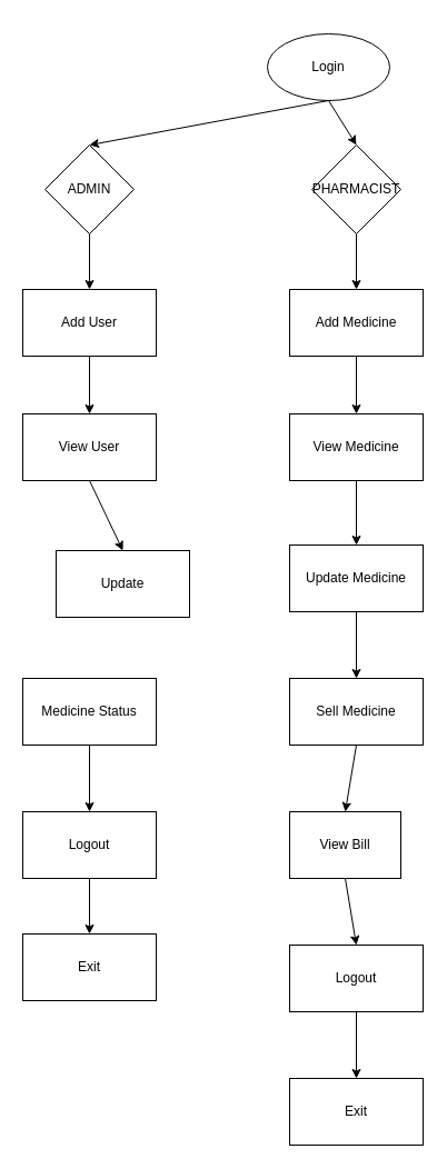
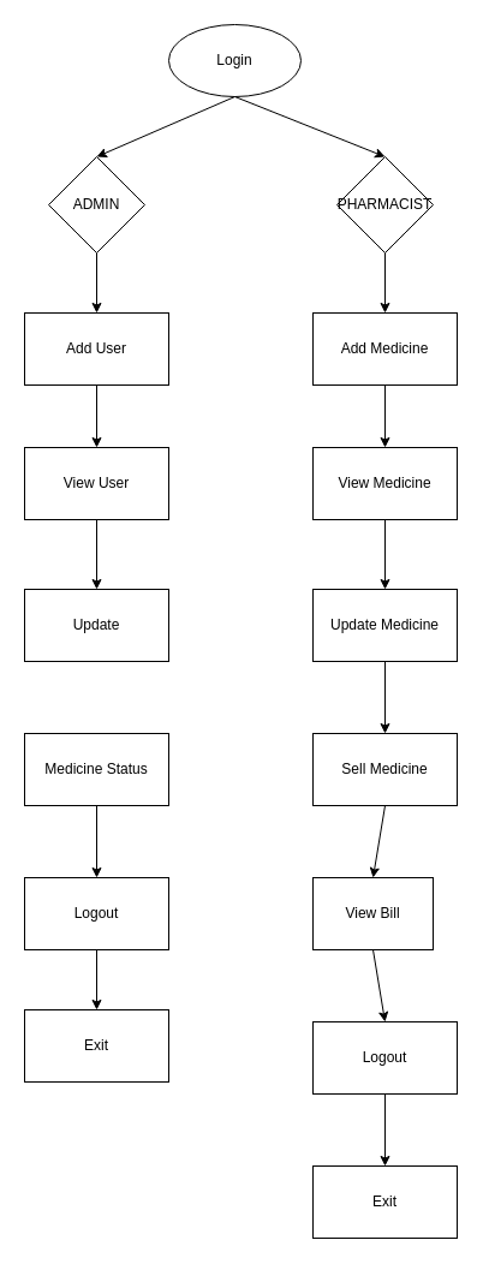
  <mxCell id="0" />
  <mxCell id="1" parent="0" />
- <mxCell id="2" value="Login" style="ellipse;whiteSpace=wrap;html=1;fillColor=none;" parent="1" vertex="1"><mxGeometry x="240" y="30" width="110" height="60" as="geometry" /></mxCell>
+ <mxCell id="2" value="Login" style="ellipse;whiteSpace=wrap;html=1;fillColor=none;" parent="1" vertex="1"><mxGeometry x="140" y="20" width="110" height="60" as="geometry" /></mxCell>
  <mxCell id="3" value="ADMIN" style="rhombus;whiteSpace=wrap;html=1;fillColor=none;" parent="1" vertex="1"><mxGeometry x="40" y="130" width="80" height="80" as="geometry" /></mxCell>
  <mxCell id="4" value="PHARMACIST" style="rhombus;whiteSpace=wrap;html=1;fillColor=none;" parent="1" vertex="1"><mxGeometry x="280" y="130" width="80" height="80" as="geometry" /></mxCell>
  <mxCell id="5" value="" style="endArrow=classic;html=1;rounded=0;entryX=0.5;entryY=0;entryDx=0;entryDy=0;exitX=0.5;exitY=1;exitDx=0;exitDy=0;fillColor=none;" parent="1" source="2" target="3" edge="1"><mxGeometry width="50" height="50" relative="1" as="geometry"><mxPoint x="60" y="60" as="sourcePoint" /><mxPoint x="100" y="90" as="targetPoint" /></mxGeometry></mxCell>
  <mxCell id="6" value="" style="endArrow=classic;html=1;rounded=0;entryX=0.5;entryY=0;entryDx=0;entryDy=0;exitX=0.5;exitY=1;exitDx=0;exitDy=0;fillColor=none;" parent="1" source="2" target="4" edge="1"><mxGeometry width="50" height="50" relative="1" as="geometry"><mxPoint x="260" y="130" as="sourcePoint" /><mxPoint x="310" y="80" as="targetPoint" /></mxGeometry></mxCell>
  <mxCell id="7" value="Add User" style="rounded=0;whiteSpace=wrap;html=1;fillColor=none;" parent="1" vertex="1"><mxGeometry x="20" y="260" width="120" height="60" as="geometry" /></mxCell>
  <mxCell id="8" value="" style="endArrow=classic;html=1;rounded=0;entryX=0.5;entryY=0;entryDx=0;entryDy=0;exitX=0.5;exitY=1;exitDx=0;exitDy=0;" parent="1" source="3" target="7" edge="1"><mxGeometry width="50" height="50" relative="1" as="geometry"><mxPoint x="-20" y="240" as="sourcePoint" /><mxPoint x="30" y="190" as="targetPoint" /></mxGeometry></mxCell>
  <mxCell id="9" value="Add Medicine" style="rounded=0;whiteSpace=wrap;html=1;fillColor=none;" parent="1" vertex="1"><mxGeometry x="260" y="260" width="120" height="60" as="geometry" /></mxCell>
  <mxCell id="10" value="" style="endArrow=classic;html=1;rounded=0;entryX=0.5;entryY=0;entryDx=0;entryDy=0;" parent="1" source="4" target="9" edge="1"><mxGeometry width="50" height="50" relative="1" as="geometry"><mxPoint y="260" as="sourcePoint" x="200" /><mxPoint x="250" y="210" as="targetPoint" /></mxGeometry></mxCell>
  <mxCell id="11" value="View User" style="whiteSpace=wrap;html=1;fillColor=none;" parent="1" vertex="1"><mxGeometry x="20" y="372" width="120" height="60" as="geometry" /></mxCell>
  <mxCell id="12" value="View Medicine" style="rounded=0;whiteSpace=wrap;html=1;fillColor=none;" parent="1" vertex="1"><mxGeometry x="260" y="372" width="120" height="60" as="geometry" /></mxCell>
- <mxCell id="13" value="Update" style="rounded=0;whiteSpace=wrap;html=1;fillColor=none;" parent="1" vertex="1"><mxGeometry x="50" y="495" width="120" height="60" as="geometry" /></mxCell>
+ <mxCell id="13" value="Update" style="rounded=0;whiteSpace=wrap;html=1;fillColor=none;" parent="1" vertex="1"><mxGeometry x="20" y="490" width="120" height="60" as="geometry" /></mxCell>
  <mxCell id="14" value="Medicine Status" style="rounded=0;whiteSpace=wrap;html=1;fillColor=none;" parent="1" vertex="1"><mxGeometry x="20" y="610" width="120" height="60" as="geometry" /></mxCell>
  <mxCell id="15" value="Logout" style="rounded=0;whiteSpace=wrap;html=1;fillColor=none;" parent="1" vertex="1"><mxGeometry x="20" y="730" width="120" height="60" as="geometry" /></mxCell>
  <mxCell id="16" value="Exit" style="rounded=0;whiteSpace=wrap;html=1;fillColor=none;" parent="1" vertex="1"><mxGeometry x="20" y="840" width="120" height="60" as="geometry" /></mxCell>
  <mxCell id="17" value="Update Medicine" style="rounded=0;whiteSpace=wrap;html=1;fillColor=none;" parent="1" vertex="1"><mxGeometry x="260" y="490" width="120" height="60" as="geometry" /></mxCell>
  <mxCell id="18" value="Sell Medicine" style="rounded=0;whiteSpace=wrap;html=1;fillColor=none;" parent="1" vertex="1"><mxGeometry x="260" y="610" width="120" height="60" as="geometry" /></mxCell>
  <mxCell id="19" value="View Bill" style="rounded=0;whiteSpace=wrap;html=1;fillColor=none;" parent="1" vertex="1"><mxGeometry x="260" y="730" width="100" height="60" as="geometry" /></mxCell>
  <mxCell id="20" value="Logout" style="rounded=0;whiteSpace=wrap;html=1;fillColor=none;" parent="1" vertex="1"><mxGeometry x="260" y="850" width="120" height="60" as="geometry" /></mxCell>
  <mxCell id="21" value="Exit" style="rounded=0;whiteSpace=wrap;html=1;fillColor=none;" parent="1" vertex="1"><mxGeometry x="260" y="970" width="120" height="60" as="geometry" /></mxCell>
  <mxCell id="22" value="" style="endArrow=classic;html=1;rounded=0;entryX=0.5;entryY=0;entryDx=0;entryDy=0;exitX=0.5;exitY=1;exitDx=0;exitDy=0;" parent="1" source="7" target="11" edge="1"><mxGeometry width="50" height="50" relative="1" as="geometry"><mxPoint x="-80" y="380" as="sourcePoint" /><mxPoint x="-30" y="330" as="targetPoint" /></mxGeometry></mxCell>
  <mxCell id="23" value="" style="endArrow=classic;html=1;rounded=0;entryX=0.5;entryY=0;entryDx=0;entryDy=0;exitX=0.5;exitY=1;exitDx=0;exitDy=0;" parent="1" source="11" target="13" edge="1"><mxGeometry width="50" height="50" relative="1" as="geometry"><mxPoint x="-90" y="510" as="sourcePoint" /><mxPoint x="-40" y="460" as="targetPoint" /></mxGeometry></mxCell>
  <mxCell id="24" value="" style="endArrow=classic;html=1;rounded=0;entryX=0.5;entryY=0;entryDx=0;entryDy=0;exitX=0.5;exitY=1;exitDx=0;exitDy=0;" parent="1" source="14" target="15" edge="1"><mxGeometry width="50" height="50" relative="1" as="geometry"><mxPoint x="-80" y="740" as="sourcePoint" /><mxPoint x="-30" y="690" as="targetPoint" /></mxGeometry></mxCell>
  <mxCell id="25" value="" style="endArrow=classic;html=1;rounded=0;entryX=0.5;entryY=0;entryDx=0;entryDy=0;exitX=0.5;exitY=1;exitDx=0;exitDy=0;" parent="1" source="15" target="16" edge="1"><mxGeometry width="50" height="50" relative="1" as="geometry"><mxPoint x="-70" y="850" as="sourcePoint" /><mxPoint x="-20" y="800" as="targetPoint" /></mxGeometry></mxCell>
  <mxCell id="26" value="" style="endArrow=classic;html=1;rounded=0;entryX=0.5;entryY=0;entryDx=0;entryDy=0;exitX=0.5;exitY=1;exitDx=0;exitDy=0;" parent="1" source="9" target="12" edge="1"><mxGeometry width="50" height="50" relative="1" as="geometry"><mxPoint x="470" y="360" as="sourcePoint" /><mxPoint x="520" y="310" as="targetPoint" /></mxGeometry></mxCell>
  <mxCell id="27" value="" style="endArrow=classic;html=1;rounded=0;entryX=0.5;entryY=0;entryDx=0;entryDy=0;exitX=0.5;exitY=1;exitDx=0;exitDy=0;" parent="1" source="12" target="17" edge="1"><mxGeometry width="50" height="50" relative="1" as="geometry"><mxPoint x="470" y="490" as="sourcePoint" /><mxPoint x="520" y="440" as="targetPoint" /></mxGeometry></mxCell>
  <mxCell id="28" value="" style="endArrow=classic;html=1;rounded=0;entryX=0.5;entryY=0;entryDx=0;entryDy=0;exitX=0.5;exitY=1;exitDx=0;exitDy=0;" parent="1" source="17" target="18" edge="1"><mxGeometry width="50" height="50" relative="1" as="geometry"><mxPoint x="440" y="580" as="sourcePoint" /><mxPoint x="490" y="530" as="targetPoint" /></mxGeometry></mxCell>
  <mxCell id="29" value="" style="endArrow=classic;html=1;rounded=0;entryX=0.5;entryY=0;entryDx=0;entryDy=0;exitX=0.5;exitY=1;exitDx=0;exitDy=0;" parent="1" source="18" target="19" edge="1"><mxGeometry width="50" height="50" relative="1" as="geometry"><mxPoint x="400" y="740" as="sourcePoint" /><mxPoint x="450" y="690" as="targetPoint" /></mxGeometry></mxCell>
  <mxCell id="30" value="" style="endArrow=classic;html=1;rounded=0;entryX=0.5;entryY=0;entryDx=0;entryDy=0;exitX=0.5;exitY=1;exitDx=0;exitDy=0;" parent="1" source="19" edge="1"><mxGeometry width="50" height="50" relative="1" as="geometry"><mxPoint x="380" y="830" as="sourcePoint" /><mxPoint x="320" y="850" as="targetPoint" /></mxGeometry></mxCell>
  <mxCell id="31" value="" style="endArrow=classic;html=1;rounded=0;entryX=0.5;entryY=0;entryDx=0;entryDy=0;exitX=0.5;exitY=1;exitDx=0;exitDy=0;" parent="1" source="20" target="21" edge="1"><mxGeometry width="50" height="50" relative="1" as="geometry"><mxPoint x="400" y="1050" as="sourcePoint" /><mxPoint x="450" y="1000" as="targetPoint" /></mxGeometry></mxCell>
